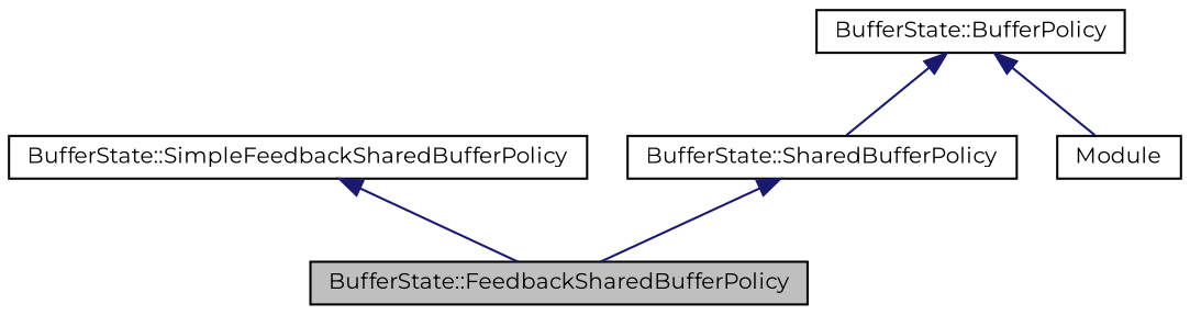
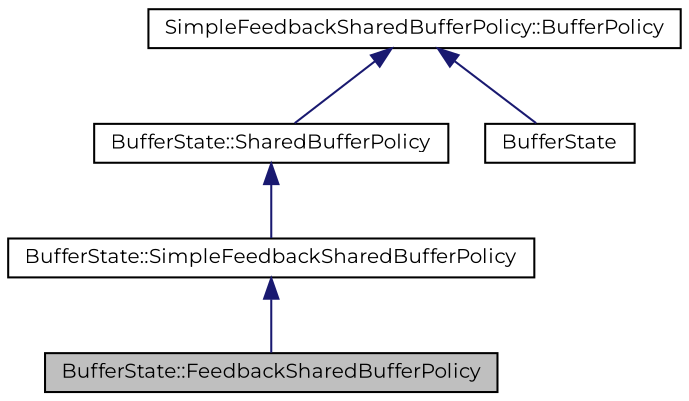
  digraph {
    fontname=Montserrat
    node [color=black fontname=Montserrat fontsize=10 shape=record]
    edge [color=midnightblue dir=back fontname=Montserrat fontsize=10 labelfontname=FreeSans labelfontsize=10 style=solid]
    n1 [fillcolor=grey75 fontcolor=black height=0.2 label="BufferState::FeedbackSharedBufferPolicy" style=filled width=0.4]
    n2 [height=0.2 label="BufferState::SimpleFeedbackSharedBufferPolicy" width=0.4]
    n3 [height=0.2 label="BufferState::SharedBufferPolicy" width=0.4]
-   n4 [height=0.2 label="BufferState::BufferPolicy" width=0.4]
-   n5 [height=0.2 label=Module width=0.4]
+   n4 [height=0.2 label="SimpleFeedbackSharedBufferPolicy::BufferPolicy" width=0.4]
+   n5 [height=0.2 label=BufferState width=0.4]
    n2 -> n1
-   n3 -> n1
+   n3 -> n2
    n4 -> n3
    n4 -> n5
  }
